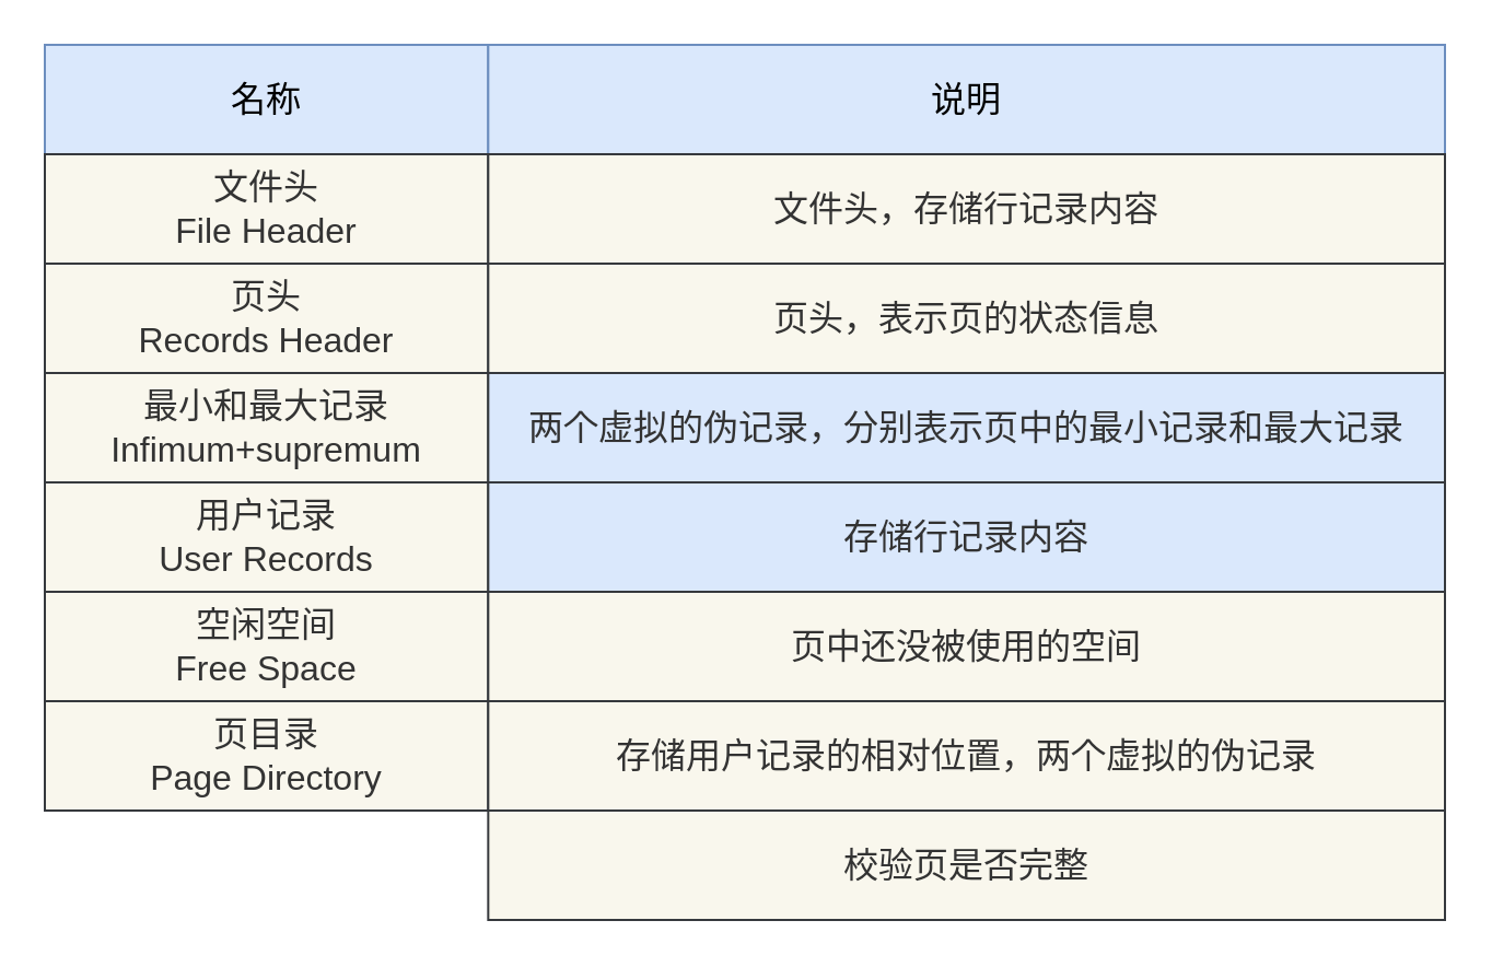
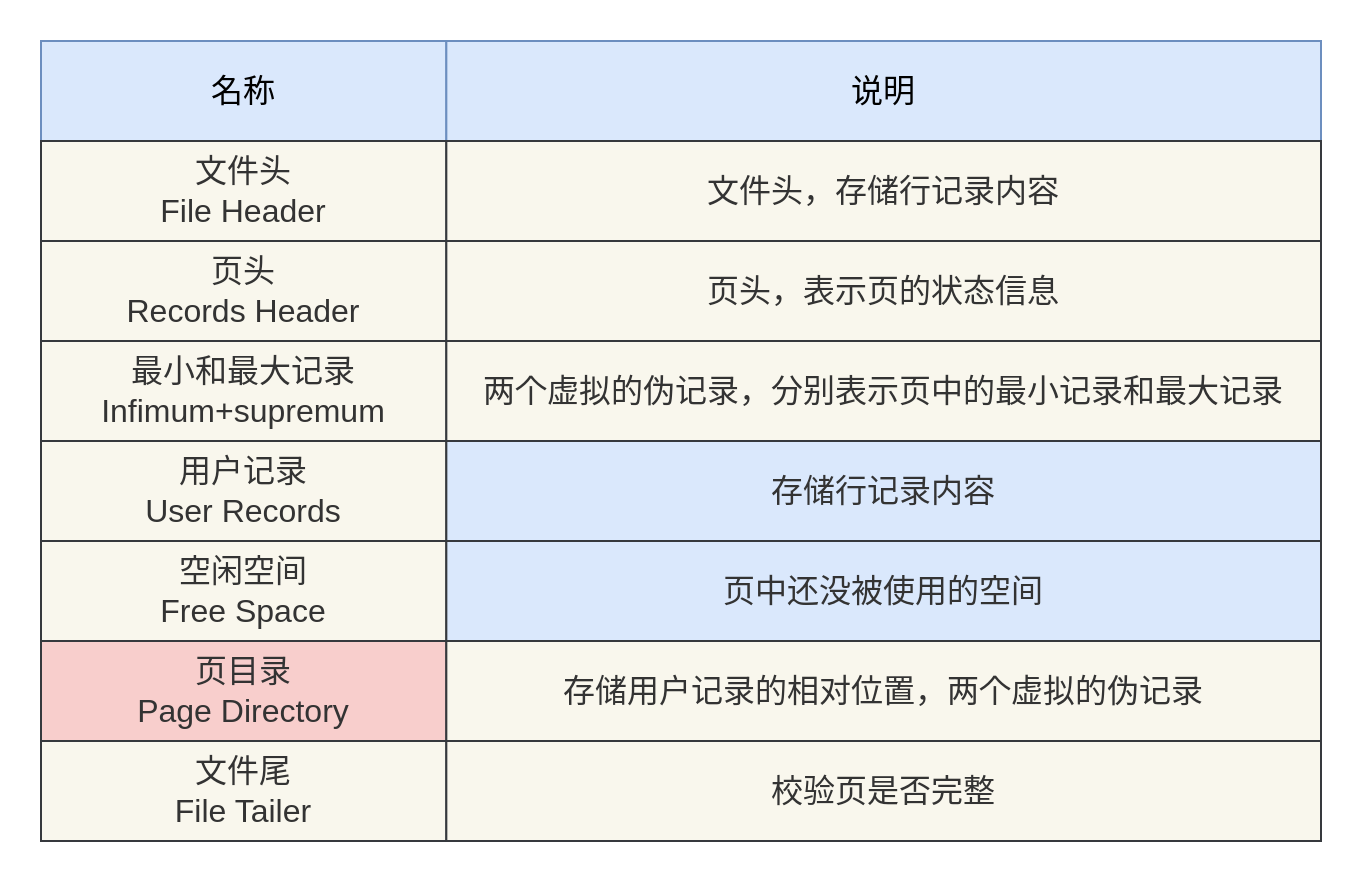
  <mxCell id="0" />
  <mxCell id="1" parent="0" />
  <mxCell id="2" value="名称" style="rounded=0;whiteSpace=wrap;html=1;fontSize=16;fillColor=#dae8fc;strokeColor=#6c8ebf;" vertex="1" parent="1"><mxGeometry x="20" y="20" width="202.667" height="50" as="geometry" /></mxCell>
  <mxCell id="3" value="说明" style="rounded=0;whiteSpace=wrap;html=1;fontSize=16;fillColor=#dae8fc;strokeColor=#6c8ebf;" vertex="1" parent="1"><mxGeometry x="222.667" y="20" width="437.333" height="50" as="geometry" /></mxCell>
  <mxCell id="4" value="&lt;span style=&quot;color: rgb(51, 51, 51); font-family: &amp;quot;pingfang sc&amp;quot;, avenir, tahoma, arial, &amp;quot;lantinghei sc&amp;quot;, &amp;quot;microsoft yahei&amp;quot;, &amp;quot;hiragino sans gb&amp;quot;, &amp;quot;microsoft sans serif&amp;quot;, &amp;quot;wenquanyi micro hei&amp;quot;, helvetica, sans-serif;&quot;&gt;文件头&lt;br&gt;File Header&lt;/span&gt;" style="rounded=0;whiteSpace=wrap;html=1;fontSize=16;fillColor=#f9f7ed;strokeColor=#36393d;labelBackgroundColor=none;" vertex="1" parent="1"><mxGeometry x="20" y="70" width="202.667" height="50" as="geometry" /></mxCell>
  <mxCell id="5" value="&lt;span style=&quot;color: rgb(51, 51, 51); font-family: &amp;quot;pingfang sc&amp;quot;, avenir, tahoma, arial, &amp;quot;lantinghei sc&amp;quot;, &amp;quot;microsoft yahei&amp;quot;, &amp;quot;hiragino sans gb&amp;quot;, &amp;quot;microsoft sans serif&amp;quot;, &amp;quot;wenquanyi micro hei&amp;quot;, helvetica, sans-serif;&quot;&gt;页头&lt;br&gt;Records Header&lt;/span&gt;" style="rounded=0;whiteSpace=wrap;html=1;fontSize=16;fillColor=#f9f7ed;strokeColor=#36393d;labelBackgroundColor=none;" vertex="1" parent="1"><mxGeometry x="20" y="120" width="202.667" height="50" as="geometry" /></mxCell>
  <mxCell id="6" value="&lt;span style=&quot;color: rgb(51, 51, 51); font-family: &amp;quot;pingfang sc&amp;quot;, avenir, tahoma, arial, &amp;quot;lantinghei sc&amp;quot;, &amp;quot;microsoft yahei&amp;quot;, &amp;quot;hiragino sans gb&amp;quot;, &amp;quot;microsoft sans serif&amp;quot;, &amp;quot;wenquanyi micro hei&amp;quot;, helvetica, sans-serif;&quot;&gt;最小和最大记录&lt;br&gt;Infimum+supremum&lt;/span&gt;" style="rounded=0;whiteSpace=wrap;html=1;fontSize=16;fillColor=#f9f7ed;strokeColor=#36393d;labelBackgroundColor=none;" vertex="1" parent="1"><mxGeometry x="20" y="170" width="202.667" height="50" as="geometry" /></mxCell>
  <mxCell id="7" value="&lt;span style=&quot;color: rgb(51, 51, 51); font-family: &amp;quot;pingfang sc&amp;quot;, avenir, tahoma, arial, &amp;quot;lantinghei sc&amp;quot;, &amp;quot;microsoft yahei&amp;quot;, &amp;quot;hiragino sans gb&amp;quot;, &amp;quot;microsoft sans serif&amp;quot;, &amp;quot;wenquanyi micro hei&amp;quot;, helvetica, sans-serif;&quot;&gt;用户记录&lt;br&gt;User Records&lt;/span&gt;" style="rounded=0;whiteSpace=wrap;html=1;fontSize=16;fillColor=#f9f7ed;strokeColor=#36393d;labelBackgroundColor=none;" vertex="1" parent="1"><mxGeometry x="20" y="220" width="202.667" height="50" as="geometry" /></mxCell>
  <mxCell id="8" value="&lt;span style=&quot;color: rgb(51, 51, 51); font-family: &amp;quot;pingfang sc&amp;quot;, avenir, tahoma, arial, &amp;quot;lantinghei sc&amp;quot;, &amp;quot;microsoft yahei&amp;quot;, &amp;quot;hiragino sans gb&amp;quot;, &amp;quot;microsoft sans serif&amp;quot;, &amp;quot;wenquanyi micro hei&amp;quot;, helvetica, sans-serif;&quot;&gt;空闲空间&lt;br&gt;Free Space&lt;/span&gt;" style="rounded=0;whiteSpace=wrap;html=1;fontSize=16;fillColor=#f9f7ed;strokeColor=#36393d;labelBackgroundColor=none;" vertex="1" parent="1"><mxGeometry x="20" y="270" width="202.667" height="50" as="geometry" /></mxCell>
- <mxCell id="9" value="&lt;span style=&quot;color: rgb(51, 51, 51); font-family: &amp;quot;pingfang sc&amp;quot;, avenir, tahoma, arial, &amp;quot;lantinghei sc&amp;quot;, &amp;quot;microsoft yahei&amp;quot;, &amp;quot;hiragino sans gb&amp;quot;, &amp;quot;microsoft sans serif&amp;quot;, &amp;quot;wenquanyi micro hei&amp;quot;, helvetica, sans-serif;&quot;&gt;页目录&lt;br&gt;Page Directory&lt;/span&gt;" style="rounded=0;whiteSpace=wrap;html=1;fontSize=16;fillColor=#f9f7ed;strokeColor=#36393d;labelBackgroundColor=none;" vertex="1" parent="1"><mxGeometry x="20" y="320" width="202.667" height="50" as="geometry" /></mxCell>
+ <mxCell id="9" value="&lt;span style=&quot;color: rgb(51, 51, 51); font-family: &amp;quot;pingfang sc&amp;quot;, avenir, tahoma, arial, &amp;quot;lantinghei sc&amp;quot;, &amp;quot;microsoft yahei&amp;quot;, &amp;quot;hiragino sans gb&amp;quot;, &amp;quot;microsoft sans serif&amp;quot;, &amp;quot;wenquanyi micro hei&amp;quot;, helvetica, sans-serif;&quot;&gt;页目录&lt;br&gt;Page Directory&lt;/span&gt;" style="rounded=0;whiteSpace=wrap;html=1;fontSize=16;fillColor=#f8cecc;strokeColor=#36393d;labelBackgroundColor=none;" vertex="1" parent="1"><mxGeometry x="20" y="320" width="202.667" height="50" as="geometry" /></mxCell>
+ <mxCell id="10" value="&lt;span style=&quot;color: rgb(51, 51, 51); font-family: &amp;quot;pingfang sc&amp;quot;, avenir, tahoma, arial, &amp;quot;lantinghei sc&amp;quot;, &amp;quot;microsoft yahei&amp;quot;, &amp;quot;hiragino sans gb&amp;quot;, &amp;quot;microsoft sans serif&amp;quot;, &amp;quot;wenquanyi micro hei&amp;quot;, helvetica, sans-serif;&quot;&gt;文件尾&lt;br&gt;File Tailer&lt;/span&gt;" style="rounded=0;whiteSpace=wrap;html=1;fontSize=16;fillColor=#f9f7ed;strokeColor=#36393d;labelBackgroundColor=none;" vertex="1" parent="1"><mxGeometry x="20" y="370" width="202.667" height="50" as="geometry" /></mxCell>
  <mxCell id="11" value="&lt;span style=&quot;color: rgb(51, 51, 51); font-family: &amp;quot;pingfang sc&amp;quot;, avenir, tahoma, arial, &amp;quot;lantinghei sc&amp;quot;, &amp;quot;microsoft yahei&amp;quot;, &amp;quot;hiragino sans gb&amp;quot;, &amp;quot;microsoft sans serif&amp;quot;, &amp;quot;wenquanyi micro hei&amp;quot;, helvetica, sans-serif;&quot;&gt;文件头，存储行记录内容&lt;/span&gt;" style="rounded=0;whiteSpace=wrap;html=1;fontSize=16;fillColor=#f9f7ed;strokeColor=#36393d;labelBackgroundColor=none;" vertex="1" parent="1"><mxGeometry x="222.667" y="70" width="437.333" height="50" as="geometry" /></mxCell>
  <mxCell id="12" value="&lt;span style=&quot;color: rgb(51, 51, 51); font-family: &amp;quot;pingfang sc&amp;quot;, avenir, tahoma, arial, &amp;quot;lantinghei sc&amp;quot;, &amp;quot;microsoft yahei&amp;quot;, &amp;quot;hiragino sans gb&amp;quot;, &amp;quot;microsoft sans serif&amp;quot;, &amp;quot;wenquanyi micro hei&amp;quot;, helvetica, sans-serif;&quot;&gt;页头，表示页的状态信息&lt;/span&gt;" style="rounded=0;whiteSpace=wrap;html=1;fontSize=16;fillColor=#f9f7ed;strokeColor=#36393d;labelBackgroundColor=none;" vertex="1" parent="1"><mxGeometry x="222.667" y="120" width="437.333" height="50" as="geometry" /></mxCell>
- <mxCell id="13" value="&lt;font color=&quot;#333333&quot; face=&quot;pingfang sc, avenir, tahoma, arial, lantinghei sc, microsoft yahei, hiragino sans gb, microsoft sans serif, wenquanyi micro hei, helvetica, sans-serif&quot;&gt;&lt;span style=&quot;&quot;&gt;两个虚拟的伪记录，分别表示页中的最小记录和最大记录&lt;/span&gt;&lt;/font&gt;" style="rounded=0;whiteSpace=wrap;html=1;fontSize=16;fillColor=#dae8fc;strokeColor=#36393d;labelBackgroundColor=none;" vertex="1" parent="1"><mxGeometry x="222.667" y="170" width="437.333" height="50" as="geometry" /></mxCell>
+ <mxCell id="13" value="&lt;font color=&quot;#333333&quot; face=&quot;pingfang sc, avenir, tahoma, arial, lantinghei sc, microsoft yahei, hiragino sans gb, microsoft sans serif, wenquanyi micro hei, helvetica, sans-serif&quot;&gt;&lt;span style=&quot;&quot;&gt;两个虚拟的伪记录，分别表示页中的最小记录和最大记录&lt;/span&gt;&lt;/font&gt;" style="rounded=0;whiteSpace=wrap;html=1;fontSize=16;fillColor=#f9f7ed;strokeColor=#36393d;labelBackgroundColor=none;" vertex="1" parent="1"><mxGeometry x="222.667" y="170" width="437.333" height="50" as="geometry" /></mxCell>
  <mxCell id="14" value="&lt;font color=&quot;#333333&quot; face=&quot;pingfang sc, avenir, tahoma, arial, lantinghei sc, microsoft yahei, hiragino sans gb, microsoft sans serif, wenquanyi micro hei, helvetica, sans-serif&quot;&gt;&lt;span style=&quot;&quot;&gt;存储行记录内容&lt;/span&gt;&lt;/font&gt;" style="rounded=0;whiteSpace=wrap;html=1;fontSize=16;fillColor=#dae8fc;strokeColor=#36393d;labelBackgroundColor=none;" vertex="1" parent="1"><mxGeometry x="222.667" y="220" width="437.333" height="50" as="geometry" /></mxCell>
- <mxCell id="15" value="&lt;font color=&quot;#333333&quot; face=&quot;pingfang sc, avenir, tahoma, arial, lantinghei sc, microsoft yahei, hiragino sans gb, microsoft sans serif, wenquanyi micro hei, helvetica, sans-serif&quot;&gt;&lt;span style=&quot;&quot;&gt;页中还没被使用的空间&lt;/span&gt;&lt;/font&gt;" style="rounded=0;whiteSpace=wrap;html=1;fontSize=16;fillColor=#f9f7ed;strokeColor=#36393d;labelBackgroundColor=none;" vertex="1" parent="1"><mxGeometry x="222.667" y="270" width="437.333" height="50" as="geometry" /></mxCell>
+ <mxCell id="15" value="&lt;font color=&quot;#333333&quot; face=&quot;pingfang sc, avenir, tahoma, arial, lantinghei sc, microsoft yahei, hiragino sans gb, microsoft sans serif, wenquanyi micro hei, helvetica, sans-serif&quot;&gt;&lt;span style=&quot;&quot;&gt;页中还没被使用的空间&lt;/span&gt;&lt;/font&gt;" style="rounded=0;whiteSpace=wrap;html=1;fontSize=16;fillColor=#dae8fc;strokeColor=#36393d;labelBackgroundColor=none;" vertex="1" parent="1"><mxGeometry x="222.667" y="270" width="437.333" height="50" as="geometry" /></mxCell>
  <mxCell id="16" value="&lt;font color=&quot;#333333&quot; face=&quot;pingfang sc, avenir, tahoma, arial, lantinghei sc, microsoft yahei, hiragino sans gb, microsoft sans serif, wenquanyi micro hei, helvetica, sans-serif&quot;&gt;&lt;span style=&quot;&quot;&gt;存储用户记录的相对位置，两个虚拟的伪记录&lt;/span&gt;&lt;/font&gt;" style="rounded=0;whiteSpace=wrap;html=1;fontSize=16;fillColor=#f9f7ed;strokeColor=#36393d;labelBackgroundColor=none;" vertex="1" parent="1"><mxGeometry x="222.667" y="320" width="437.333" height="50" as="geometry" /></mxCell>
  <mxCell id="17" value="&lt;font color=&quot;#333333&quot; face=&quot;pingfang sc, avenir, tahoma, arial, lantinghei sc, microsoft yahei, hiragino sans gb, microsoft sans serif, wenquanyi micro hei, helvetica, sans-serif&quot;&gt;&lt;span style=&quot;&quot;&gt;校验页是否完整&lt;/span&gt;&lt;/font&gt;" style="rounded=0;whiteSpace=wrap;html=1;fontSize=16;fillColor=#f9f7ed;strokeColor=#36393d;labelBackgroundColor=none;" vertex="1" parent="1"><mxGeometry x="222.667" y="370" width="437.333" height="50" as="geometry" /></mxCell>
